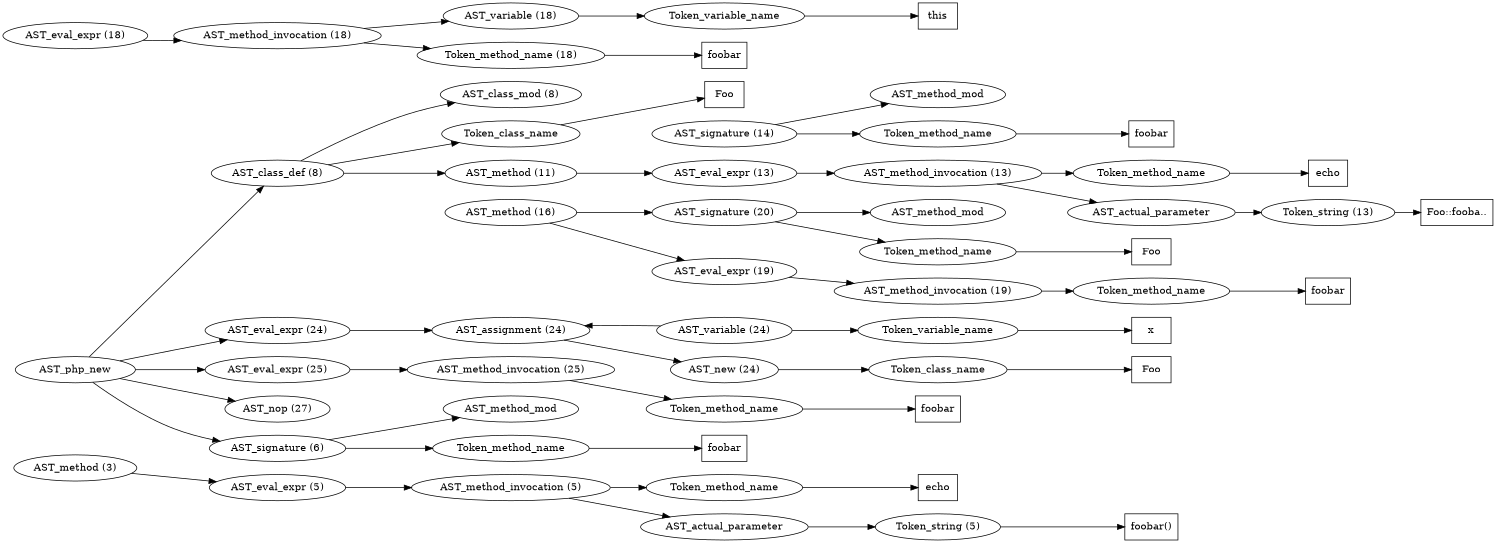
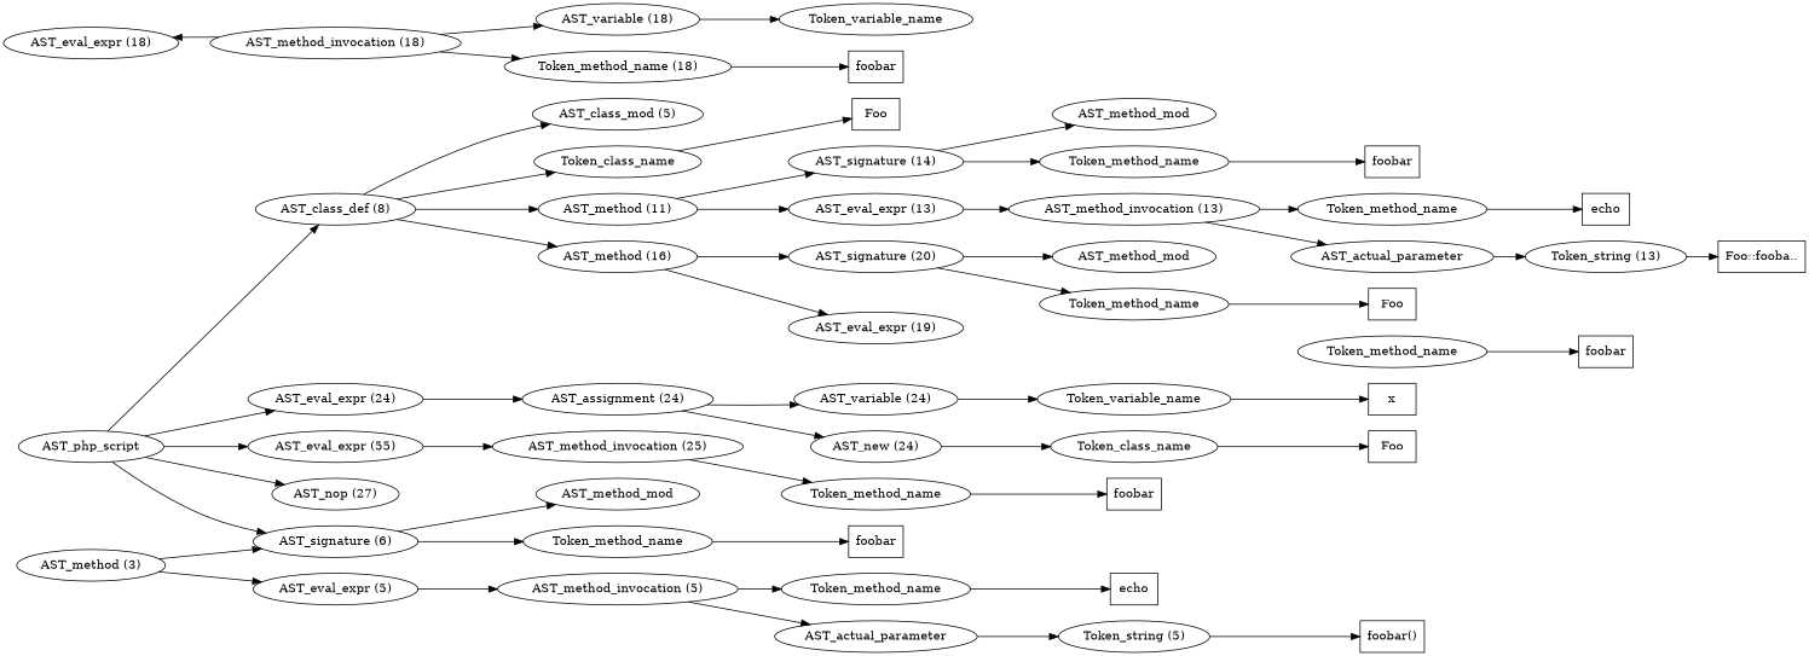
  digraph {
    rankdir=LR
-   n1 [label=AST_php_new]
+   n1 [label=AST_php_script]
    n2 [label="AST_class_def (8)"]
    n3 [label="AST_eval_expr (24)"]
-   n4 [label="AST_eval_expr (25)"]
+   n4 [label="AST_eval_expr (55)"]
    n5 [label="AST_nop (27)"]
    n6 [label="AST_signature (6)"]
    n7 [label="AST_method (3)"]
    n8 [label="AST_eval_expr (5)"]
-   n9 [label="AST_class_mod (8)"]
+   n9 [label="AST_class_mod (5)"]
    n10 [label=Token_class_name]
    n11 [label="AST_method (11)"]
    n12 [label="AST_method (16)"]
    n13 [label="AST_assignment (24)"]
    n14 [label="AST_method_invocation (25)"]
    n15 [label=AST_method_mod]
    n16 [label=Token_method_name]
    n17 [label="AST_method_invocation (5)"]
    n18 [label=foobar shape=box]
    n19 [label=Token_method_name]
    n20 [label=AST_actual_parameter]
    n21 [label=echo shape=box]
    n22 [label="Token_string (5)"]
    n23 [label="foobar()" shape=box]
    n24 [label=Foo shape=box]
    n25 [label="AST_signature (14)"]
    n26 [label="AST_eval_expr (13)"]
    n27 [label="AST_signature (20)"]
    n28 [label="AST_eval_expr (19)"]
    n29 [label=AST_method_mod]
    n30 [label=Token_method_name]
    n31 [label="AST_method_invocation (13)"]
    n32 [label=foobar shape=box]
    n33 [label=Token_method_name]
    n34 [label=AST_actual_parameter]
    n35 [label=echo shape=box]
    n36 [label="Token_string (13)"]
    n37 [label="Foo::fooba.." shape=box]
    n38 [label=AST_method_mod]
    n39 [label=Token_method_name]
    n40 [label="AST_eval_expr (18)"]
    n41 [label="AST_method_invocation (18)"]
-   n42 [label="AST_method_invocation (19)"]
    n43 [label=Foo shape=box]
    n44 [label="AST_variable (18)"]
    n45 [label="Token_method_name (18)"]
    n46 [label=Token_variable_name]
    n47 [label=foobar shape=box]
-   n48 [label=this shape=box]
    n49 [label=Token_method_name]
    n50 [label=foobar shape=box]
    n51 [label="AST_variable (24)"]
    n52 [label="AST_new (24)"]
    n53 [label=Token_variable_name]
    n54 [label=Token_class_name]
    n55 [label=x shape=box]
    n56 [label=Foo shape=box]
    n57 [label=Token_method_name]
    n58 [label=foobar shape=box]
    n1 -> n2
    n1 -> n3
    n1 -> n4
    n1 -> n5
    n1 -> n6
    n2 -> n9
    n2 -> n10
    n2 -> n11
+   n2 -> n12
    n3 -> n13
    n4 -> n14
    n6 -> n15
    n6 -> n16
+   n7 -> n6
    n7 -> n8
    n8 -> n17
    n10 -> n24
+   n11 -> n25
    n11 -> n26
    n12 -> n27
    n12 -> n28
-   n51 -> n13
+   n13 -> n51
    n13 -> n52
    n14 -> n57
    n16 -> n18
    n17 -> n19
    n17 -> n20
    n19 -> n21
    n20 -> n22
    n22 -> n23
    n25 -> n29
    n25 -> n30
    n26 -> n31
    n27 -> n38
    n27 -> n39
-   n28 -> n42
    n30 -> n32
    n31 -> n33
    n31 -> n34
    n33 -> n35
    n34 -> n36
    n36 -> n37
    n39 -> n43
-   n40 -> n41
+   n41 -> n40
    n41 -> n44
    n41 -> n45
-   n42 -> n49
    n44 -> n46
    n45 -> n47
-   n46 -> n48
    n49 -> n50
    n51 -> n53
    n52 -> n54
    n53 -> n55
    n54 -> n56
    n57 -> n58
  }
